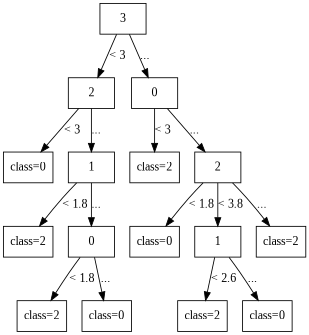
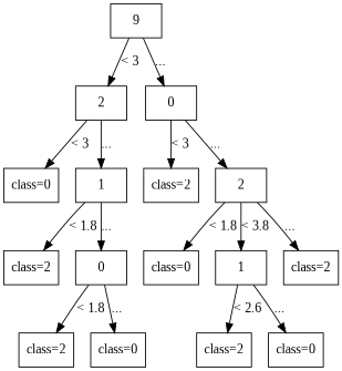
  digraph {
    fontname="Liberation Serif"
    node [shape=box fontname="Liberation Serif"]
    edge [fontname="Liberation Serif"]
-   n1 [label=3]
+   n1 [label=9]
    n2 [label=2]
    n3 [label=0]
    n4 [label="class=0"]
    n5 [label=1]
    n6 [label="class=2"]
    n7 [label=2]
    n8 [label="class=2"]
    n9 [label=0]
    n10 [label="class=0"]
    n11 [label=1]
    n12 [label="class=2"]
    n13 [label="class=2"]
    n14 [label="class=0"]
    n15 [label="class=2"]
    n16 [label="class=0"]
    n1 -> n2 [label="< 3"]
    n1 -> n3 [label="..."]
    n2 -> n4 [label="< 3"]
    n2 -> n5 [label="..."]
    n3 -> n6 [label="< 3"]
    n3 -> n7 [label="..."]
    n5 -> n8 [label="< 1.8"]
    n5 -> n9 [label="..."]
    n7 -> n10 [label="< 1.8"]
    n7 -> n11 [label="< 3.8"]
    n7 -> n12 [label="..."]
    n9 -> n13 [label="< 1.8"]
    n9 -> n14 [label="..."]
    n11 -> n15 [label="< 2.6"]
    n11 -> n16 [label="..."]
  }
